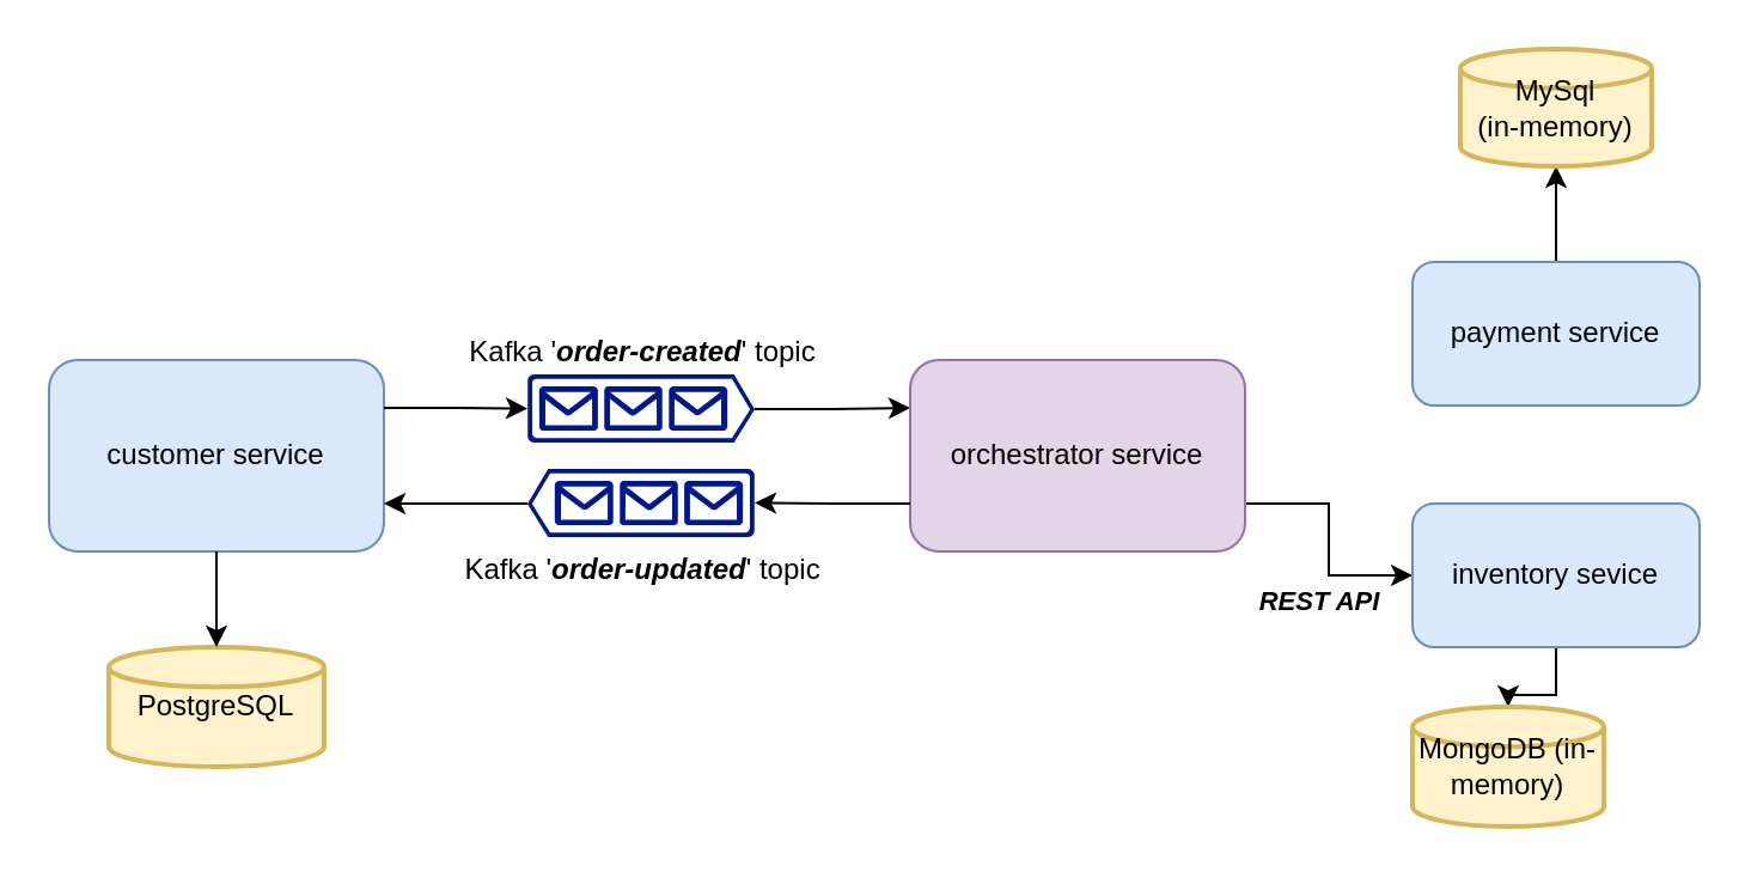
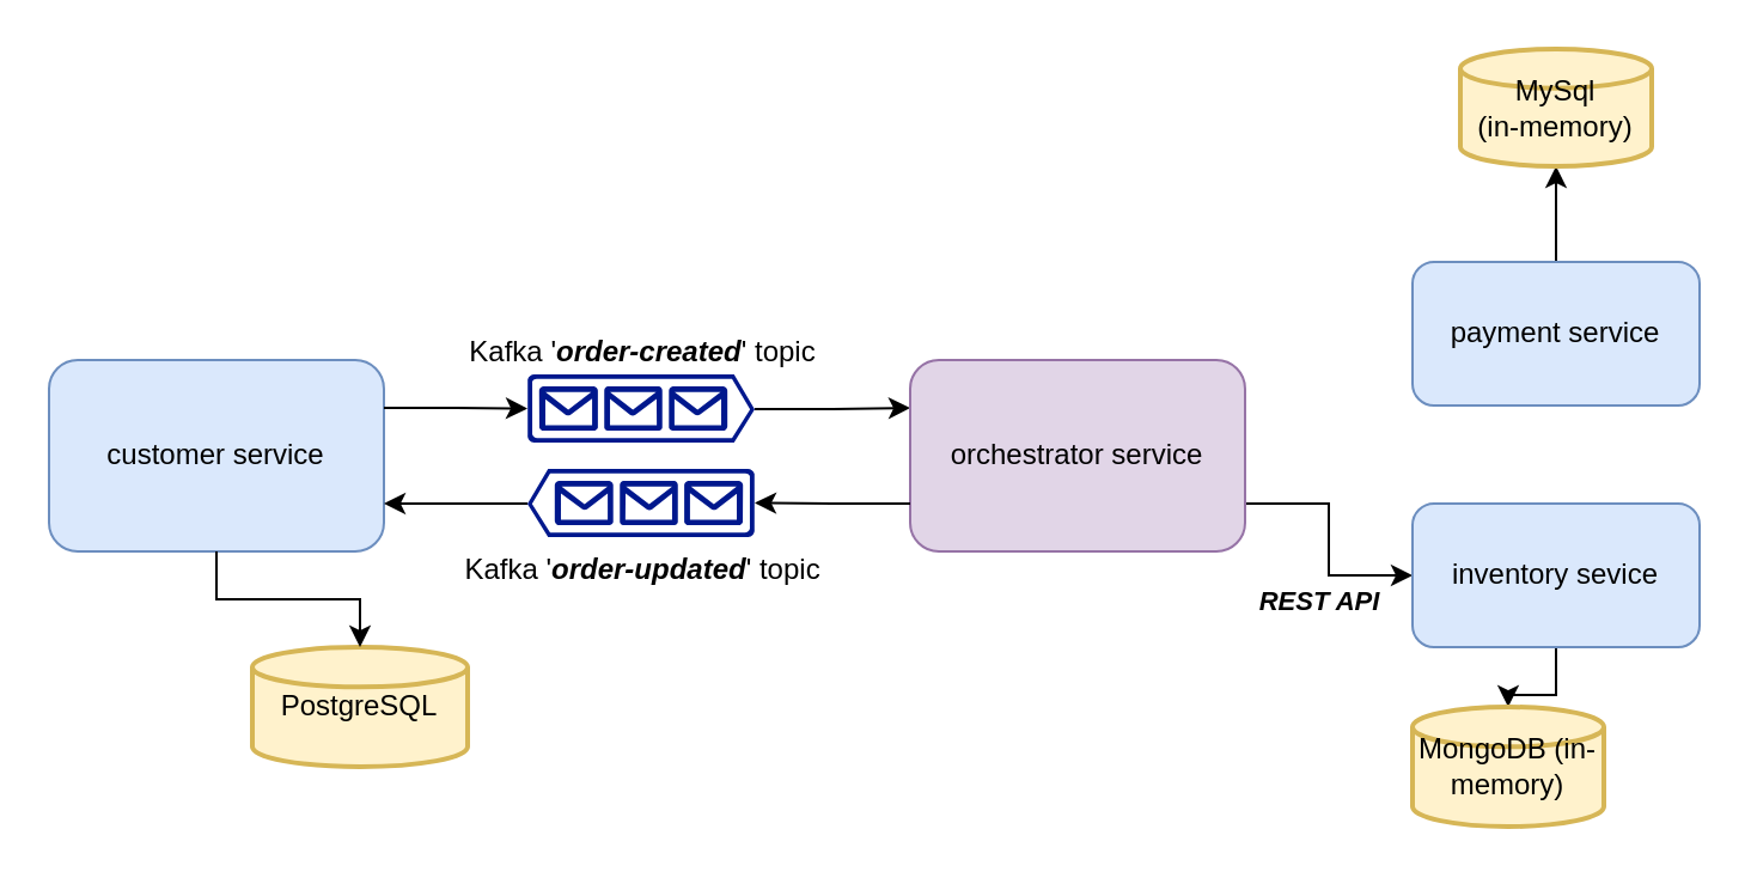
  <mxCell id="0" />
  <mxCell id="1" parent="0" />
  <mxCell id="2" value="customer service" style="rounded=1;whiteSpace=wrap;html=1;fillColor=#dae8fc;strokeColor=#6c8ebf;" parent="1" vertex="1"><mxGeometry x="20" y="150" width="140" height="80" as="geometry" /></mxCell>
  <mxCell id="3" style="edgeStyle=orthogonalEdgeStyle;rounded=0;orthogonalLoop=1;jettySize=auto;html=1;exitX=1;exitY=0.51;exitDx=0;exitDy=0;exitPerimeter=0;entryX=0;entryY=0.25;entryDx=0;entryDy=0;" parent="1" source="4" target="9" edge="1"><mxGeometry relative="1" as="geometry" /></mxCell>
  <mxCell id="4" value="Kafka '&lt;i&gt;&lt;b&gt;order-created&lt;/b&gt;&lt;/i&gt;' topic" style="sketch=0;aspect=fixed;pointerEvents=1;shadow=0;dashed=0;html=1;strokeColor=none;labelPosition=center;verticalLabelPosition=top;verticalAlign=bottom;align=center;fillColor=#00188D;shape=mxgraph.azure.queue_generic" parent="1" vertex="1"><mxGeometry x="220" y="156" width="95" height="28.5" as="geometry" /></mxCell>
  <mxCell id="5" style="edgeStyle=orthogonalEdgeStyle;rounded=0;orthogonalLoop=1;jettySize=auto;html=1;exitX=1;exitY=0.51;exitDx=0;exitDy=0;exitPerimeter=0;entryX=1;entryY=0.75;entryDx=0;entryDy=0;" parent="1" source="6" target="2" edge="1"><mxGeometry relative="1" as="geometry" /></mxCell>
  <mxCell id="6" value="Kafka '&lt;i&gt;&lt;b&gt;order-updated&lt;/b&gt;&lt;/i&gt;' topic" style="sketch=0;aspect=fixed;pointerEvents=1;shadow=0;dashed=0;html=1;strokeColor=none;labelPosition=center;verticalLabelPosition=bottom;verticalAlign=top;align=center;fillColor=#00188D;shape=mxgraph.azure.queue_generic;flipV=0;flipH=1;" parent="1" vertex="1"><mxGeometry x="220" y="195.5" width="95" height="28.5" as="geometry" /></mxCell>
  <mxCell id="7" style="edgeStyle=orthogonalEdgeStyle;rounded=0;orthogonalLoop=1;jettySize=auto;html=1;exitX=1;exitY=0.75;exitDx=0;exitDy=0;entryX=0;entryY=0.5;entryDx=0;entryDy=0;" parent="1" source="9" target="13" edge="1"><mxGeometry relative="1" as="geometry" /></mxCell>
  <mxCell id="8" value="&lt;b&gt;&lt;i&gt;REST API&lt;/i&gt;&lt;/b&gt;" style="edgeLabel;html=1;align=center;verticalAlign=middle;resizable=0;points=[];" vertex="1" connectable="0" parent="7"><mxGeometry x="-0.06" relative="1" as="geometry"><mxPoint x="-5" y="28" as="offset" /></mxGeometry></mxCell>
  <mxCell id="9" value="orchestrator service" style="rounded=1;whiteSpace=wrap;html=1;fillColor=#e1d5e7;strokeColor=#9673a6;" parent="1" vertex="1"><mxGeometry x="380" y="150" width="140" height="80" as="geometry" /></mxCell>
  <mxCell id="10" style="edgeStyle=orthogonalEdgeStyle;rounded=0;orthogonalLoop=1;jettySize=auto;html=1;exitX=0.5;exitY=0;exitDx=0;exitDy=0;" parent="1" source="11" target="15" edge="1"><mxGeometry relative="1" as="geometry" /></mxCell>
  <mxCell id="11" value="payment service" style="rounded=1;whiteSpace=wrap;html=1;fillColor=#dae8fc;strokeColor=#6c8ebf;" parent="1" vertex="1"><mxGeometry x="590" y="109" width="120" height="60" as="geometry" /></mxCell>
  <mxCell id="12" style="edgeStyle=orthogonalEdgeStyle;rounded=0;orthogonalLoop=1;jettySize=auto;html=1;exitX=0.5;exitY=1;exitDx=0;exitDy=0;" parent="1" source="13" target="16" edge="1"><mxGeometry relative="1" as="geometry" /></mxCell>
  <mxCell id="13" value="inventory sevice" style="rounded=1;whiteSpace=wrap;html=1;fillColor=#dae8fc;strokeColor=#6c8ebf;" parent="1" vertex="1"><mxGeometry x="590" y="210" width="120" height="60" as="geometry" /></mxCell>
- <mxCell id="14" value="PostgreSQL" style="strokeWidth=2;html=1;shape=mxgraph.flowchart.database;whiteSpace=wrap;fillColor=#fff2cc;strokeColor=#d6b656;" parent="1" vertex="1"><mxGeometry x="45" y="270" width="90" height="50" as="geometry" /></mxCell>
+ <mxCell id="14" value="PostgreSQL" style="strokeWidth=2;html=1;shape=mxgraph.flowchart.database;whiteSpace=wrap;fillColor=#fff2cc;strokeColor=#d6b656;" parent="1" vertex="1"><mxGeometry x="105" y="270" width="90" height="50" as="geometry" /></mxCell>
  <mxCell id="15" value="MySql&lt;br&gt;(in-memory)" style="strokeWidth=2;html=1;shape=mxgraph.flowchart.database;whiteSpace=wrap;fillColor=#fff2cc;strokeColor=#d6b656;" parent="1" vertex="1"><mxGeometry x="610" y="20" width="80" height="49" as="geometry" /></mxCell>
  <mxCell id="16" value="MongoDB (in-memory)" style="strokeWidth=2;html=1;shape=mxgraph.flowchart.database;whiteSpace=wrap;fillColor=#fff2cc;strokeColor=#d6b656;" parent="1" vertex="1"><mxGeometry x="590" y="295" width="80" height="50" as="geometry" /></mxCell>
  <mxCell id="17" style="edgeStyle=orthogonalEdgeStyle;rounded=0;orthogonalLoop=1;jettySize=auto;html=1;exitX=1;exitY=0.25;exitDx=0;exitDy=0;entryX=0;entryY=0.5;entryDx=0;entryDy=0;entryPerimeter=0;" parent="1" source="2" target="4" edge="1"><mxGeometry relative="1" as="geometry" /></mxCell>
  <mxCell id="18" style="edgeStyle=orthogonalEdgeStyle;rounded=0;orthogonalLoop=1;jettySize=auto;html=1;exitX=0;exitY=0.75;exitDx=0;exitDy=0;entryX=0;entryY=0.5;entryDx=0;entryDy=0;entryPerimeter=0;" parent="1" source="9" target="6" edge="1"><mxGeometry relative="1" as="geometry" /></mxCell>
  <mxCell id="19" style="edgeStyle=orthogonalEdgeStyle;rounded=0;orthogonalLoop=1;jettySize=auto;html=1;exitX=0.5;exitY=1;exitDx=0;exitDy=0;entryX=0.5;entryY=0;entryDx=0;entryDy=0;entryPerimeter=0;" parent="1" source="2" target="14" edge="1"><mxGeometry relative="1" as="geometry" /></mxCell>
